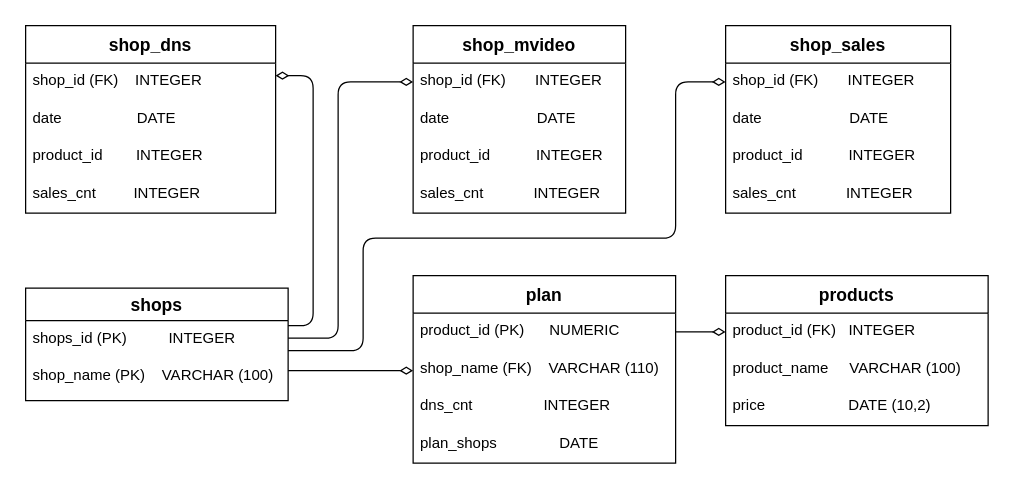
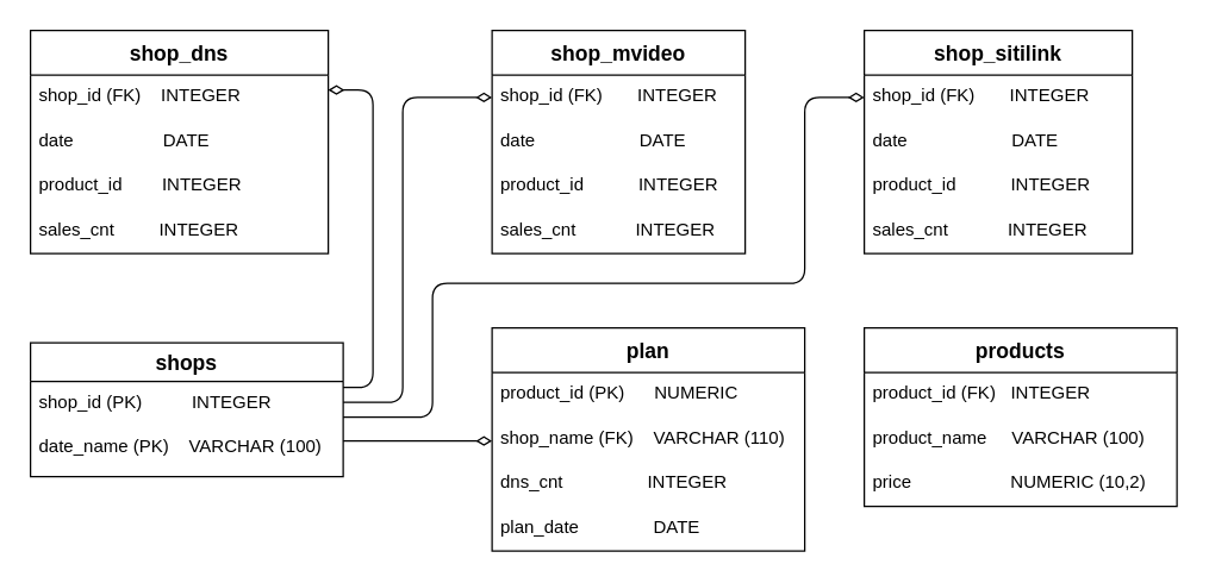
  <mxCell id="0" />
  <mxCell id="1" parent="0" />
  <mxCell id="2" value="shops" style="swimlane;fontStyle=1;childLayout=stackLayout;horizontal=1;startSize=26;horizontalStack=0;resizeParent=1;resizeParentMax=0;resizeLast=0;collapsible=1;marginBottom=0;align=center;fontSize=14;" parent="1" vertex="1"><mxGeometry x="20" y="230" width="210" height="90" as="geometry" /></mxCell>
- <mxCell id="3" value="shops_id (PK)          INTEGER" style="text;strokeColor=none;fillColor=none;spacingLeft=4;spacingRight=4;overflow=hidden;rotatable=0;points=[[0,0.5],[1,0.5]];portConstraint=eastwest;fontSize=12;" parent="2" vertex="1"><mxGeometry y="26" width="210" height="30" as="geometry" /></mxCell>
- <mxCell id="4" value="shop_name (PK)    VARCHAR (100)" style="text;strokeColor=none;fillColor=none;spacingLeft=4;spacingRight=4;overflow=hidden;rotatable=0;points=[[0,0.5],[1,0.5]];portConstraint=eastwest;fontSize=12;" parent="2" vertex="1"><mxGeometry y="56" width="210" height="34" as="geometry" /></mxCell>
+ <mxCell id="3" value="shop_id (PK)          INTEGER" style="text;strokeColor=none;fillColor=none;spacingLeft=4;spacingRight=4;overflow=hidden;rotatable=0;points=[[0,0.5],[1,0.5]];portConstraint=eastwest;fontSize=12;" parent="2" vertex="1"><mxGeometry y="26" width="210" height="30" as="geometry" /></mxCell>
+ <mxCell id="4" value="date_name (PK)    VARCHAR (100)" style="text;strokeColor=none;fillColor=none;spacingLeft=4;spacingRight=4;overflow=hidden;rotatable=0;points=[[0,0.5],[1,0.5]];portConstraint=eastwest;fontSize=12;" parent="2" vertex="1"><mxGeometry y="56" width="210" height="34" as="geometry" /></mxCell>
  <mxCell id="5" value="plan" style="swimlane;fontStyle=1;childLayout=stackLayout;horizontal=1;startSize=30;horizontalStack=0;resizeParent=1;resizeParentMax=0;resizeLast=0;collapsible=1;marginBottom=0;align=center;fontSize=14;" parent="1" vertex="1"><mxGeometry x="330" y="220" width="210" height="150" as="geometry" /></mxCell>
  <mxCell id="6" value="product_id (PK)      NUMERIC" style="text;strokeColor=none;fillColor=none;spacingLeft=4;spacingRight=4;overflow=hidden;rotatable=0;points=[[0,0.5],[1,0.5]];portConstraint=eastwest;fontSize=12;" parent="5" vertex="1"><mxGeometry y="30" width="210" height="30" as="geometry" /></mxCell>
  <mxCell id="7" value="shop_name (FK)    VARCHAR (110)" style="text;strokeColor=none;fillColor=none;spacingLeft=4;spacingRight=4;overflow=hidden;rotatable=0;points=[[0,0.5],[1,0.5]];portConstraint=eastwest;fontSize=12;" parent="5" vertex="1"><mxGeometry y="60" width="210" height="30" as="geometry" /></mxCell>
  <mxCell id="8" value="dns_cnt                 INTEGER" style="text;strokeColor=none;fillColor=none;spacingLeft=4;spacingRight=4;overflow=hidden;rotatable=0;points=[[0,0.5],[1,0.5]];portConstraint=eastwest;fontSize=12;" parent="5" vertex="1"><mxGeometry y="90" width="210" height="30" as="geometry" /></mxCell>
- <mxCell id="9" value="plan_shops               DATE" style="text;strokeColor=none;fillColor=none;spacingLeft=4;spacingRight=4;overflow=hidden;rotatable=0;points=[[0,0.5],[1,0.5]];portConstraint=eastwest;fontSize=12;" parent="5" vertex="1"><mxGeometry y="120" width="210" height="30" as="geometry" /></mxCell>
+ <mxCell id="9" value="plan_date               DATE" style="text;strokeColor=none;fillColor=none;spacingLeft=4;spacingRight=4;overflow=hidden;rotatable=0;points=[[0,0.5],[1,0.5]];portConstraint=eastwest;fontSize=12;" parent="5" vertex="1"><mxGeometry y="120" width="210" height="30" as="geometry" /></mxCell>
  <mxCell id="10" value="shop_dns" style="swimlane;fontStyle=1;childLayout=stackLayout;horizontal=1;startSize=30;horizontalStack=0;resizeParent=1;resizeParentMax=0;resizeLast=0;collapsible=1;marginBottom=0;align=center;fontSize=14;" parent="1" vertex="1"><mxGeometry x="20" y="20" width="200" height="150" as="geometry" /></mxCell>
  <mxCell id="11" value="shop_id (FK)    INTEGER" style="text;strokeColor=none;fillColor=none;spacingLeft=4;spacingRight=4;overflow=hidden;rotatable=0;points=[[0,0.5],[1,0.5]];portConstraint=eastwest;fontSize=12;" parent="10" vertex="1"><mxGeometry y="30" width="200" height="30" as="geometry" /></mxCell>
  <mxCell id="12" value="date                  DATE" style="text;strokeColor=none;fillColor=none;spacingLeft=4;spacingRight=4;overflow=hidden;rotatable=0;points=[[0,0.5],[1,0.5]];portConstraint=eastwest;fontSize=12;" parent="10" vertex="1"><mxGeometry y="60" width="200" height="30" as="geometry" /></mxCell>
  <mxCell id="13" value="product_id        INTEGER" style="text;strokeColor=none;fillColor=none;spacingLeft=4;spacingRight=4;overflow=hidden;rotatable=0;points=[[0,0.5],[1,0.5]];portConstraint=eastwest;fontSize=12;" parent="10" vertex="1"><mxGeometry y="90" width="200" height="30" as="geometry" /></mxCell>
  <mxCell id="14" value="sales_cnt         INTEGER" style="text;strokeColor=none;fillColor=none;spacingLeft=4;spacingRight=4;overflow=hidden;rotatable=0;points=[[0,0.5],[1,0.5]];portConstraint=eastwest;fontSize=12;" parent="10" vertex="1"><mxGeometry y="120" width="200" height="30" as="geometry" /></mxCell>
  <mxCell id="15" value="shop_mvideo" style="swimlane;fontStyle=1;childLayout=stackLayout;horizontal=1;startSize=30;horizontalStack=0;resizeParent=1;resizeParentMax=0;resizeLast=0;collapsible=1;marginBottom=0;align=center;fontSize=14;" parent="1" vertex="1"><mxGeometry x="330" y="20" width="170" height="150" as="geometry" /></mxCell>
  <mxCell id="16" value="shop_id (FK)       INTEGER" style="text;strokeColor=none;fillColor=none;spacingLeft=4;spacingRight=4;overflow=hidden;rotatable=0;points=[[0,0.5],[1,0.5]];portConstraint=eastwest;fontSize=12;" parent="15" vertex="1"><mxGeometry y="30" width="170" height="30" as="geometry" /></mxCell>
  <mxCell id="17" value="date                     DATE" style="text;strokeColor=none;fillColor=none;spacingLeft=4;spacingRight=4;overflow=hidden;rotatable=0;points=[[0,0.5],[1,0.5]];portConstraint=eastwest;fontSize=12;" parent="15" vertex="1"><mxGeometry y="60" width="170" height="30" as="geometry" /></mxCell>
  <mxCell id="18" value="product_id           INTEGER" style="text;strokeColor=none;fillColor=none;spacingLeft=4;spacingRight=4;overflow=hidden;rotatable=0;points=[[0,0.5],[1,0.5]];portConstraint=eastwest;fontSize=12;" parent="15" vertex="1"><mxGeometry y="90" width="170" height="30" as="geometry" /></mxCell>
  <mxCell id="19" value="sales_cnt            INTEGER" style="text;strokeColor=none;fillColor=none;spacingLeft=4;spacingRight=4;overflow=hidden;rotatable=0;points=[[0,0.5],[1,0.5]];portConstraint=eastwest;fontSize=12;" parent="15" vertex="1"><mxGeometry y="120" width="170" height="30" as="geometry" /></mxCell>
- <mxCell id="20" value="shop_sales" style="swimlane;fontStyle=1;childLayout=stackLayout;horizontal=1;startSize=30;horizontalStack=0;resizeParent=1;resizeParentMax=0;resizeLast=0;collapsible=1;marginBottom=0;align=center;fontSize=14;" parent="1" vertex="1"><mxGeometry x="580" y="20" width="180" height="150" as="geometry" /></mxCell>
+ <mxCell id="20" value="shop_sitilink" style="swimlane;fontStyle=1;childLayout=stackLayout;horizontal=1;startSize=30;horizontalStack=0;resizeParent=1;resizeParentMax=0;resizeLast=0;collapsible=1;marginBottom=0;align=center;fontSize=14;" parent="1" vertex="1"><mxGeometry x="580" y="20" width="180" height="150" as="geometry" /></mxCell>
  <mxCell id="21" value="shop_id (FK)       INTEGER" style="text;strokeColor=none;fillColor=none;spacingLeft=4;spacingRight=4;overflow=hidden;rotatable=0;points=[[0,0.5],[1,0.5]];portConstraint=eastwest;fontSize=12;" parent="20" vertex="1"><mxGeometry y="30" width="180" height="30" as="geometry" /></mxCell>
  <mxCell id="22" value="date                     DATE" style="text;strokeColor=none;fillColor=none;spacingLeft=4;spacingRight=4;overflow=hidden;rotatable=0;points=[[0,0.5],[1,0.5]];portConstraint=eastwest;fontSize=12;" parent="20" vertex="1"><mxGeometry y="60" width="180" height="30" as="geometry" /></mxCell>
  <mxCell id="23" value="product_id           INTEGER" style="text;strokeColor=none;fillColor=none;spacingLeft=4;spacingRight=4;overflow=hidden;rotatable=0;points=[[0,0.5],[1,0.5]];portConstraint=eastwest;fontSize=12;" parent="20" vertex="1"><mxGeometry y="90" width="180" height="30" as="geometry" /></mxCell>
  <mxCell id="24" value="sales_cnt            INTEGER" style="text;strokeColor=none;fillColor=none;spacingLeft=4;spacingRight=4;overflow=hidden;rotatable=0;points=[[0,0.5],[1,0.5]];portConstraint=eastwest;fontSize=12;" parent="20" vertex="1"><mxGeometry y="120" width="180" height="30" as="geometry" /></mxCell>
  <mxCell id="25" value="products" style="swimlane;fontStyle=1;childLayout=stackLayout;horizontal=1;startSize=30;horizontalStack=0;resizeParent=1;resizeParentMax=0;resizeLast=0;collapsible=1;marginBottom=0;align=center;fontSize=14;" parent="1" vertex="1"><mxGeometry x="580" y="220" width="210" height="120" as="geometry" /></mxCell>
  <mxCell id="26" value="product_id (FK)   INTEGER" style="text;strokeColor=none;fillColor=none;spacingLeft=4;spacingRight=4;overflow=hidden;rotatable=0;points=[[0,0.5],[1,0.5]];portConstraint=eastwest;fontSize=12;" parent="25" vertex="1"><mxGeometry y="30" width="210" height="30" as="geometry" /></mxCell>
  <mxCell id="27" value="product_name     VARCHAR (100)" style="text;strokeColor=none;fillColor=none;spacingLeft=4;spacingRight=4;overflow=hidden;rotatable=0;points=[[0,0.5],[1,0.5]];portConstraint=eastwest;fontSize=12;" parent="25" vertex="1"><mxGeometry y="60" width="210" height="30" as="geometry" /></mxCell>
- <mxCell id="28" value="price                    DATE (10,2)" style="text;strokeColor=none;fillColor=none;spacingLeft=4;spacingRight=4;overflow=hidden;rotatable=0;points=[[0,0.5],[1,0.5]];portConstraint=eastwest;fontSize=12;" parent="25" vertex="1"><mxGeometry y="90" width="210" height="30" as="geometry" /></mxCell>
- <mxCell id="29" value="" style="endArrow=none;startArrow=diamondThin;endFill=0;startFill=0;html=1;verticalAlign=bottom;labelBackgroundColor=none;strokeWidth=1;startSize=8;endSize=8;entryX=1;entryY=0.5;entryDx=0;entryDy=0;exitX=0;exitY=0.5;exitDx=0;exitDy=0;" parent="1" source="26" target="6" edge="1"><mxGeometry width="160" relative="1" as="geometry"><mxPoint x="510" y="430" as="sourcePoint" /><mxPoint x="670" y="387" as="targetPoint" /><Array as="points" /></mxGeometry></mxCell>
+ <mxCell id="28" value="price                    NUMERIC (10,2)" style="text;strokeColor=none;fillColor=none;spacingLeft=4;spacingRight=4;overflow=hidden;rotatable=0;points=[[0,0.5],[1,0.5]];portConstraint=eastwest;fontSize=12;" parent="25" vertex="1"><mxGeometry y="90" width="210" height="30" as="geometry" /></mxCell>
  <mxCell id="30" value="" style="endArrow=none;startArrow=diamondThin;endFill=0;startFill=0;html=1;verticalAlign=bottom;labelBackgroundColor=none;strokeWidth=1;startSize=8;endSize=8;" parent="1" edge="1"><mxGeometry width="160" relative="1" as="geometry"><mxPoint x="330" y="296" as="sourcePoint" /><mxPoint x="230" y="296" as="targetPoint" /><Array as="points" /></mxGeometry></mxCell>
  <mxCell id="31" value="" style="endArrow=none;startArrow=diamondThin;endFill=0;startFill=0;html=1;verticalAlign=bottom;labelBackgroundColor=none;strokeWidth=1;startSize=8;endSize=8;" parent="1" edge="1"><mxGeometry width="160" relative="1" as="geometry"><mxPoint x="220" y="60" as="sourcePoint" /><mxPoint x="230" y="260" as="targetPoint" /><Array as="points"><mxPoint x="250" y="60" /><mxPoint x="250" y="260" /></Array></mxGeometry></mxCell>
  <mxCell id="32" value="" style="endArrow=none;startArrow=diamondThin;endFill=0;startFill=0;html=1;verticalAlign=bottom;labelBackgroundColor=none;strokeWidth=1;startSize=8;endSize=8;exitX=0;exitY=0.5;exitDx=0;exitDy=0;" parent="1" source="16" edge="1"><mxGeometry width="160" relative="1" as="geometry"><mxPoint x="330" y="120" as="sourcePoint" /><mxPoint x="230" y="270" as="targetPoint" /><Array as="points"><mxPoint x="270" y="65" /><mxPoint x="270" y="270" /></Array></mxGeometry></mxCell>
  <mxCell id="33" value="" style="endArrow=none;startArrow=diamondThin;endFill=0;startFill=0;html=1;verticalAlign=bottom;labelBackgroundColor=none;strokeWidth=1;startSize=8;endSize=8;exitX=0;exitY=0.5;exitDx=0;exitDy=0;" parent="1" source="21" edge="1"><mxGeometry width="160" relative="1" as="geometry"><mxPoint x="490" y="190" as="sourcePoint" /><mxPoint x="230" y="280" as="targetPoint" /><Array as="points"><mxPoint x="540" y="65" /><mxPoint x="540" y="190" /><mxPoint x="501" y="190" /><mxPoint x="290" y="190" /><mxPoint x="290" y="280" /></Array></mxGeometry></mxCell>
